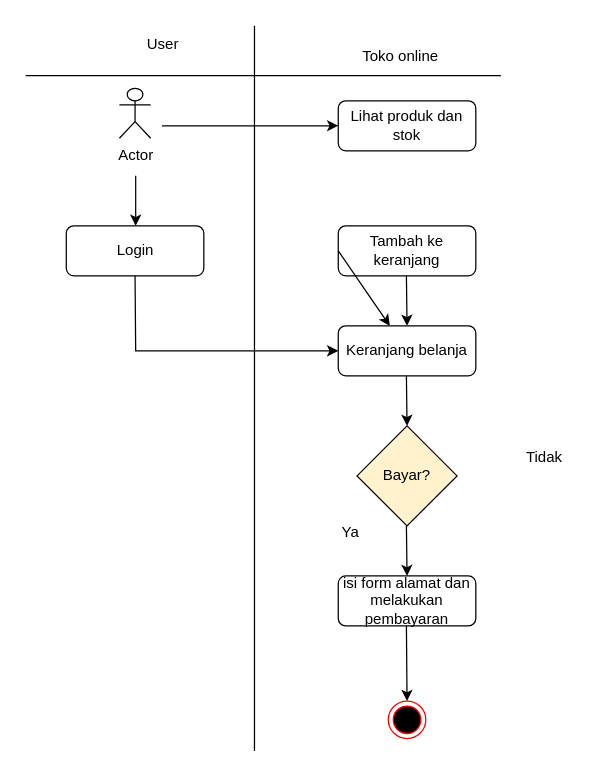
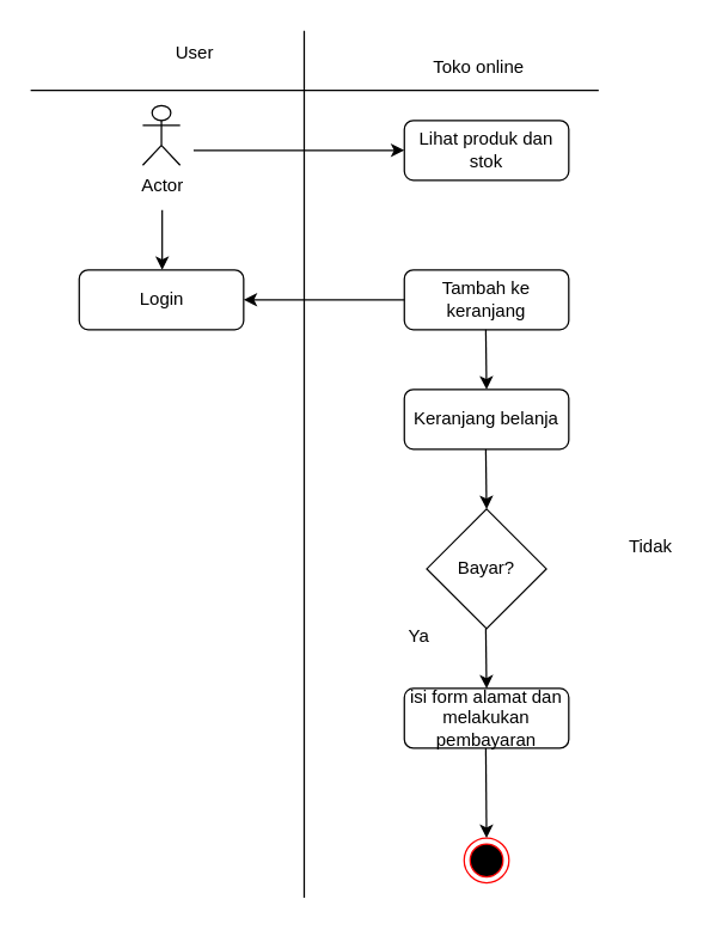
  <mxCell id="0" />
  <mxCell id="1" parent="0" />
  <mxCell id="2" value="" style="endArrow=none;html=1;rounded=0;" edge="1" parent="1"><mxGeometry width="50" height="50" relative="1" as="geometry"><mxPoint x="203" y="600" as="sourcePoint" /><mxPoint x="203" y="20" as="targetPoint" /></mxGeometry></mxCell>
  <mxCell id="3" value="" style="endArrow=none;html=1;rounded=0;" edge="1" parent="1"><mxGeometry width="50" height="50" relative="1" as="geometry"><mxPoint x="20" y="60" as="sourcePoint" /><mxPoint x="400" y="60" as="targetPoint" /></mxGeometry></mxCell>
  <mxCell id="4" value="User" style="text;html=1;strokeColor=none;fillColor=none;align=center;verticalAlign=middle;whiteSpace=wrap;rounded=0;" vertex="1" parent="1"><mxGeometry x="100" y="20" width="60" height="30" as="geometry" /></mxCell>
  <mxCell id="5" value="Toko online" style="text;html=1;strokeColor=none;fillColor=none;align=center;verticalAlign=middle;whiteSpace=wrap;rounded=0;" vertex="1" parent="1"><mxGeometry x="270" y="30" width="100" height="30" as="geometry" /></mxCell>
  <mxCell id="6" value="Actor" style="shape=umlActor;verticalLabelPosition=bottom;verticalAlign=top;html=1;" vertex="1" parent="1"><mxGeometry x="95" y="70" width="25" height="40" as="geometry" /></mxCell>
  <mxCell id="7" value="" style="endArrow=classic;html=1;rounded=0;" edge="1" parent="1"><mxGeometry width="50" height="50" relative="1" as="geometry"><mxPoint x="129" y="100" as="sourcePoint" /><mxPoint x="270" y="100" as="targetPoint" /></mxGeometry></mxCell>
  <mxCell id="8" value="" style="endArrow=classic;html=1;rounded=0;" edge="1" parent="1"><mxGeometry width="50" height="50" relative="1" as="geometry"><mxPoint x="108" y="140" as="sourcePoint" /><mxPoint x="108" y="180" as="targetPoint" /></mxGeometry></mxCell>
  <mxCell id="9" value="Lihat produk dan stok" style="rounded=1;whiteSpace=wrap;html=1;" vertex="1" parent="1"><mxGeometry x="270" y="80" width="110" height="40" as="geometry" /></mxCell>
  <mxCell id="10" value="Login" style="rounded=1;whiteSpace=wrap;html=1;" vertex="1" parent="1"><mxGeometry x="52.5" y="180" width="110" height="40" as="geometry" /></mxCell>
  <mxCell id="11" value="Tambah ke keranjang" style="rounded=1;whiteSpace=wrap;html=1;" vertex="1" parent="1"><mxGeometry x="270" y="180" width="110" height="40" as="geometry" /></mxCell>
- <mxCell id="12" value="" style="endArrow=classic;html=1;rounded=0;exitX=0;exitY=0.5;exitDx=0;exitDy=0;" edge="1" parent="1" source="11" target="14"><mxGeometry width="50" height="50" relative="1" as="geometry"><mxPoint x="220" y="170" as="sourcePoint" /><mxPoint x="220" y="230" as="targetPoint" /></mxGeometry></mxCell>
- <mxCell id="13" value="" style="endArrow=classic;html=1;rounded=0;exitX=0.5;exitY=1;exitDx=0;exitDy=0;entryX=0;entryY=0.5;entryDx=0;entryDy=0;" edge="1" parent="1" source="10" target="14"><mxGeometry width="50" height="50" relative="1" as="geometry"><mxPoint x="147.5" y="270" as="sourcePoint" /><mxPoint x="108" y="290" as="targetPoint" /><Array as="points"><mxPoint x="108" y="280" /></Array></mxGeometry></mxCell>
+ <mxCell id="12" value="" style="endArrow=classic;html=1;rounded=0;exitX=0;exitY=0.5;exitDx=0;exitDy=0;entryX=1;entryY=0.5;entryDx=0;entryDy=0;" edge="1" parent="1" source="11" target="10"><mxGeometry width="50" height="50" relative="1" as="geometry"><mxPoint x="220" y="170" as="sourcePoint" /><mxPoint x="220" y="230" as="targetPoint" /></mxGeometry></mxCell>
  <mxCell id="14" value="Keranjang belanja" style="rounded=1;whiteSpace=wrap;html=1;" vertex="1" parent="1"><mxGeometry x="270" y="260" width="110" height="40" as="geometry" /></mxCell>
  <mxCell id="15" value="" style="endArrow=classic;html=1;rounded=0;exitX=0.5;exitY=1;exitDx=0;exitDy=0;entryX=0.5;entryY=0;entryDx=0;entryDy=0;" edge="1" parent="1" target="14"><mxGeometry width="50" height="50" relative="1" as="geometry"><mxPoint x="324.5" y="220" as="sourcePoint" /><mxPoint x="324.5" y="280" as="targetPoint" /></mxGeometry></mxCell>
  <mxCell id="16" value="" style="endArrow=classic;html=1;rounded=0;exitX=0.5;exitY=1;exitDx=0;exitDy=0;entryX=0.5;entryY=0;entryDx=0;entryDy=0;" edge="1" parent="1"><mxGeometry width="50" height="50" relative="1" as="geometry"><mxPoint x="324.5" y="300" as="sourcePoint" /><mxPoint x="325" y="340" as="targetPoint" /></mxGeometry></mxCell>
- <mxCell id="17" value="Bayar?" style="rhombus;whiteSpace=wrap;html=1;fillColor=#fff2cc;" vertex="1" parent="1"><mxGeometry x="285" y="340" width="80" height="80" as="geometry" /></mxCell>
+ <mxCell id="17" value="Bayar?" style="rhombus;whiteSpace=wrap;html=1;" vertex="1" parent="1"><mxGeometry x="285" y="340" width="80" height="80" as="geometry" /></mxCell>
  <mxCell id="18" value="Tidak" style="text;html=1;strokeColor=none;fillColor=none;align=center;verticalAlign=middle;whiteSpace=wrap;rounded=0;" vertex="1" parent="1"><mxGeometry x="405" y="350" width="60" height="30" as="geometry" /></mxCell>
  <mxCell id="19" value="Ya" style="text;html=1;strokeColor=none;fillColor=none;align=center;verticalAlign=middle;whiteSpace=wrap;rounded=0;" vertex="1" parent="1"><mxGeometry x="250" y="410" width="60" height="30" as="geometry" /></mxCell>
  <mxCell id="20" value="" style="endArrow=classic;html=1;rounded=0;exitX=0.5;exitY=1;exitDx=0;exitDy=0;entryX=0.5;entryY=0;entryDx=0;entryDy=0;" edge="1" parent="1"><mxGeometry width="50" height="50" relative="1" as="geometry"><mxPoint x="324.5" y="420" as="sourcePoint" /><mxPoint x="325" y="460" as="targetPoint" /></mxGeometry></mxCell>
  <mxCell id="21" value="isi form alamat dan melakukan pembayaran" style="rounded=1;whiteSpace=wrap;html=1;" vertex="1" parent="1"><mxGeometry x="270" y="460" width="110" height="40" as="geometry" /></mxCell>
  <mxCell id="22" value="" style="ellipse;html=1;shape=endState;fillColor=#000000;strokeColor=#ff0000;" vertex="1" parent="1"><mxGeometry x="310" y="560" width="30" height="30" as="geometry" /></mxCell>
  <mxCell id="23" value="" style="endArrow=classic;html=1;rounded=0;exitX=0.5;exitY=1;exitDx=0;exitDy=0;entryX=0.5;entryY=0;entryDx=0;entryDy=0;" edge="1" parent="1" target="22"><mxGeometry width="50" height="50" relative="1" as="geometry"><mxPoint x="324.5" y="500" as="sourcePoint" /><mxPoint x="325" y="550" as="targetPoint" /></mxGeometry></mxCell>
